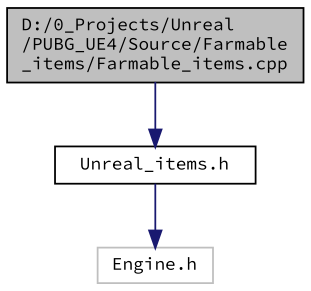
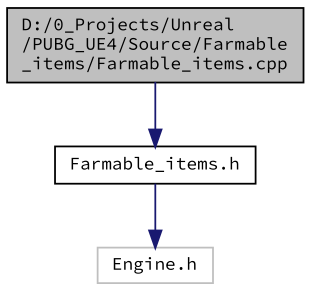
  digraph {
    fontname="Source Code Pro"
    node [color=black fillcolor=white fontname="Source Code Pro" fontsize=10 shape=record style=filled]
    edge [color=midnightblue fontname="Source Code Pro" fontsize=10 labelfontname=Helvetica labelfontsize=10 style=solid]
    n1 [fillcolor=grey75 fontcolor=black height=0.2 label="D:/0_Projects/Unreal\l/PUBG_UE4/Source/Farmable\l_items/Farmable_items.cpp" width=0.4]
-   n2 [height=0.2 label="Unreal_items.h" width=0.4]
+   n2 [height=0.2 label="Farmable_items.h" width=0.4]
    n3 [color=grey75 height=0.2 label="Engine.h" width=0.4]
    n1 -> n2
    n2 -> n3
  }
